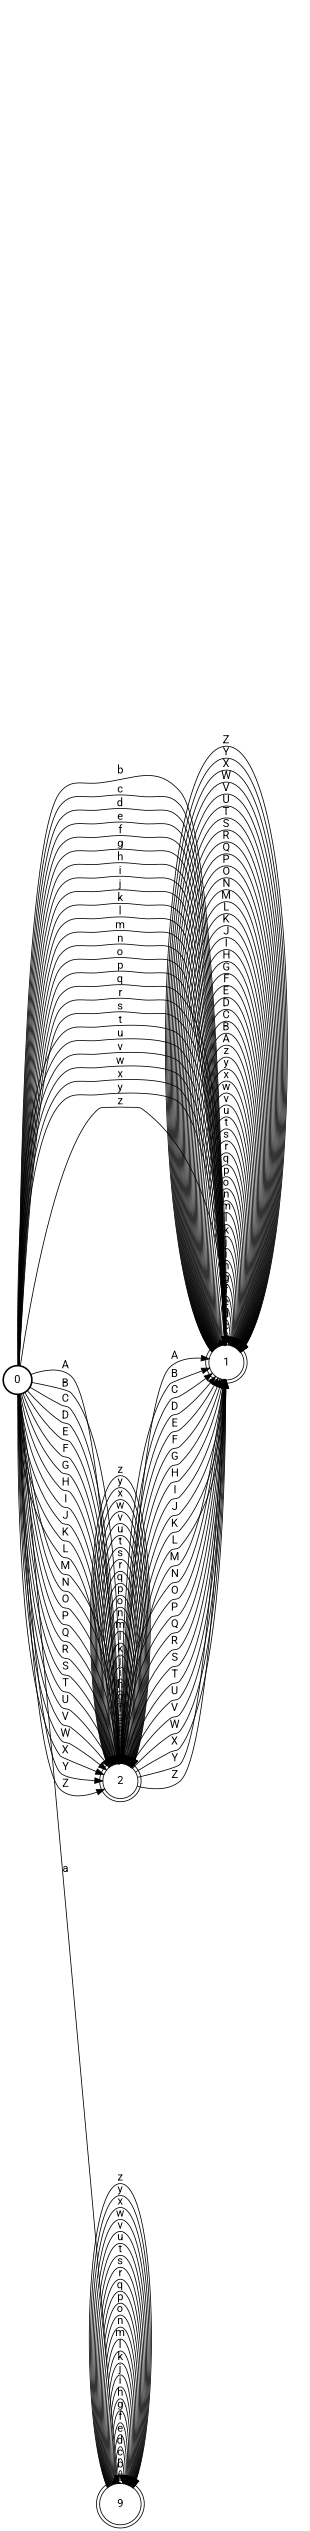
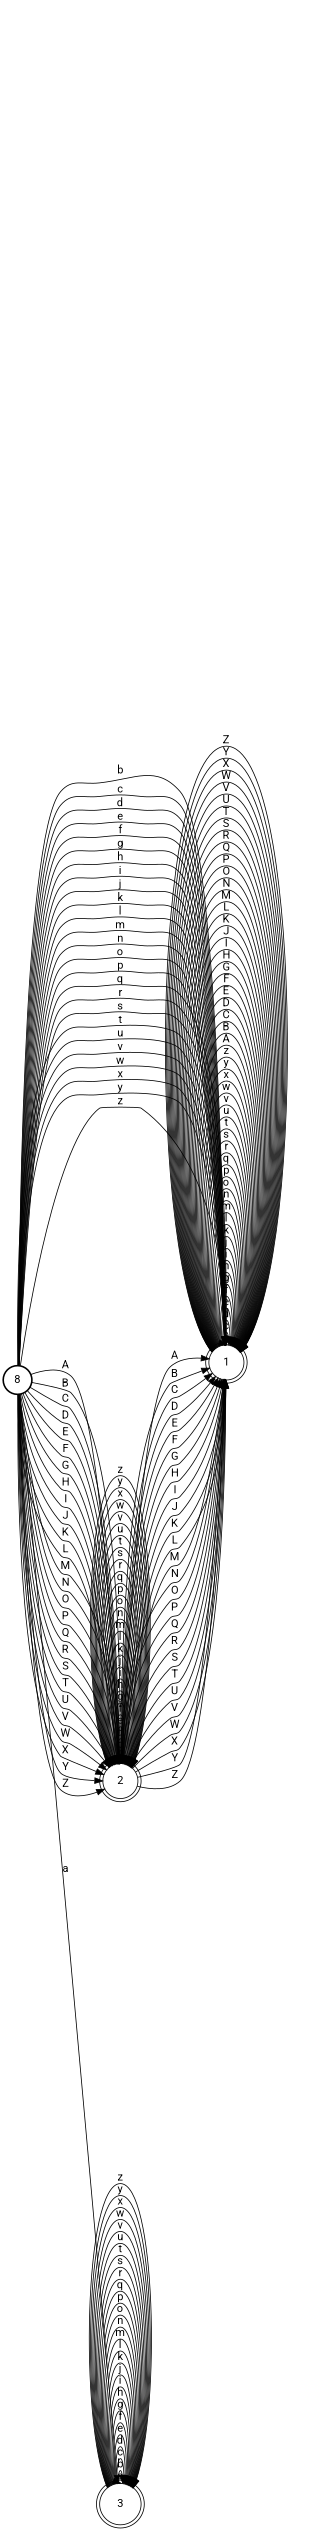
  digraph {
    fontname=Roboto
    nodesep=0.01
    rankdir=LR
    ranksep=1
    node [fontname=Roboto fontsize=14 shape=doublecircle style=solid]
    edge [fontname=Roboto fontsize=14]
-   n1 [label=0 shape=circle style=bold]
+   n1 [label=8 shape=circle style=bold]
    n2 [label=1]
    n3 [label=2]
-   n4 [label=9]
+   n4 [label=3]
    n1 -> n2 [label=b]
    n1 -> n2 [label=c]
    n1 -> n2 [label=d]
    n1 -> n2 [label=e]
    n1 -> n2 [label=f]
    n1 -> n2 [label=g]
    n1 -> n2 [label=h]
    n1 -> n2 [label=i]
    n1 -> n2 [label=j]
    n1 -> n2 [label=k]
    n1 -> n2 [label=l]
    n1 -> n2 [label=m]
    n1 -> n2 [label=n]
    n1 -> n2 [label=o]
    n1 -> n2 [label=p]
    n1 -> n2 [label=q]
    n1 -> n2 [label=r]
    n1 -> n2 [label=s]
    n1 -> n2 [label=t]
    n1 -> n2 [label=u]
    n1 -> n2 [label=v]
    n1 -> n2 [label=w]
    n1 -> n2 [label=x]
    n1 -> n2 [label=y]
    n1 -> n2 [label=z]
    n1 -> n3 [label=A]
    n1 -> n3 [label=B]
    n1 -> n3 [label=C]
    n1 -> n3 [label=D]
    n1 -> n3 [label=E]
    n1 -> n3 [label=F]
    n1 -> n3 [label=G]
    n1 -> n3 [label=H]
    n1 -> n3 [label=I]
    n1 -> n3 [label=J]
    n1 -> n3 [label=K]
    n1 -> n3 [label=L]
    n1 -> n3 [label=M]
    n1 -> n3 [label=N]
    n1 -> n3 [label=O]
    n1 -> n3 [label=P]
    n1 -> n3 [label=Q]
    n1 -> n3 [label=R]
    n1 -> n3 [label=S]
    n1 -> n3 [label=T]
    n1 -> n3 [label=U]
    n1 -> n3 [label=V]
    n1 -> n3 [label=W]
    n1 -> n3 [label=X]
    n1 -> n3 [label=Y]
    n1 -> n3 [label=Z]
    n1 -> n4 [label=a]
    n2 -> n2 [label=b]
    n2 -> n2 [label=c]
    n2 -> n2 [label=d]
    n2 -> n2 [label=e]
    n2 -> n2 [label=f]
    n2 -> n2 [label=g]
    n2 -> n2 [label=h]
    n2 -> n2 [label=i]
    n2 -> n2 [label=j]
    n2 -> n2 [label=k]
    n2 -> n2 [label=l]
    n2 -> n2 [label=m]
    n2 -> n2 [label=n]
    n2 -> n2 [label=o]
    n2 -> n2 [label=p]
    n2 -> n2 [label=q]
    n2 -> n2 [label=r]
    n2 -> n2 [label=s]
    n2 -> n2 [label=t]
    n2 -> n2 [label=u]
    n2 -> n2 [label=v]
    n2 -> n2 [label=w]
    n2 -> n2 [label=x]
    n2 -> n2 [label=y]
    n2 -> n2 [label=z]
    n2 -> n2 [label=A]
    n2 -> n2 [label=B]
    n2 -> n2 [label=C]
    n2 -> n2 [label=D]
    n2 -> n2 [label=E]
    n2 -> n2 [label=F]
    n2 -> n2 [label=G]
    n2 -> n2 [label=H]
    n2 -> n2 [label=I]
    n2 -> n2 [label=J]
    n2 -> n2 [label=K]
    n2 -> n2 [label=L]
    n2 -> n2 [label=M]
    n2 -> n2 [label=N]
    n2 -> n2 [label=O]
    n2 -> n2 [label=P]
    n2 -> n2 [label=Q]
    n2 -> n2 [label=R]
    n2 -> n2 [label=S]
    n2 -> n2 [label=T]
    n2 -> n2 [label=U]
    n2 -> n2 [label=V]
    n2 -> n2 [label=W]
    n2 -> n2 [label=X]
    n2 -> n2 [label=Y]
    n2 -> n2 [label=Z]
    n3 -> n2 [label=A]
    n3 -> n2 [label=B]
    n3 -> n2 [label=C]
    n3 -> n2 [label=D]
    n3 -> n2 [label=E]
    n3 -> n2 [label=F]
    n3 -> n2 [label=G]
    n3 -> n2 [label=H]
    n3 -> n2 [label=I]
    n3 -> n2 [label=J]
    n3 -> n2 [label=K]
    n3 -> n2 [label=L]
    n3 -> n2 [label=M]
    n3 -> n2 [label=N]
    n3 -> n2 [label=O]
    n3 -> n2 [label=P]
    n3 -> n2 [label=Q]
    n3 -> n2 [label=R]
    n3 -> n2 [label=S]
    n3 -> n2 [label=T]
    n3 -> n2 [label=U]
    n3 -> n2 [label=V]
    n3 -> n2 [label=W]
    n3 -> n2 [label=X]
    n3 -> n2 [label=Y]
    n3 -> n2 [label=Z]
    n3 -> n3 [label=b]
    n3 -> n3 [label=c]
    n3 -> n3 [label=d]
    n3 -> n3 [label=e]
    n3 -> n3 [label=f]
    n3 -> n3 [label=g]
    n3 -> n3 [label=h]
    n3 -> n3 [label=i]
    n3 -> n3 [label=j]
    n3 -> n3 [label=k]
    n3 -> n3 [label=l]
    n3 -> n3 [label=m]
    n3 -> n3 [label=n]
    n3 -> n3 [label=o]
    n3 -> n3 [label=p]
    n3 -> n3 [label=q]
    n3 -> n3 [label=r]
    n3 -> n3 [label=s]
    n3 -> n3 [label=t]
    n3 -> n3 [label=u]
    n3 -> n3 [label=v]
    n3 -> n3 [label=w]
    n3 -> n3 [label=x]
    n3 -> n3 [label=y]
    n3 -> n3 [label=z]
    n4 -> n4 [label=a]
    n4 -> n4 [label=b]
    n4 -> n4 [label=c]
    n4 -> n4 [label=d]
    n4 -> n4 [label=e]
    n4 -> n4 [label=f]
    n4 -> n4 [label=g]
    n4 -> n4 [label=h]
    n4 -> n4 [label=i]
    n4 -> n4 [label=j]
    n4 -> n4 [label=k]
    n4 -> n4 [label=l]
    n4 -> n4 [label=m]
    n4 -> n4 [label=n]
    n4 -> n4 [label=o]
    n4 -> n4 [label=p]
    n4 -> n4 [label=q]
    n4 -> n4 [label=r]
    n4 -> n4 [label=s]
    n4 -> n4 [label=t]
    n4 -> n4 [label=u]
    n4 -> n4 [label=v]
    n4 -> n4 [label=w]
    n4 -> n4 [label=x]
    n4 -> n4 [label=y]
    n4 -> n4 [label=z]
  }
